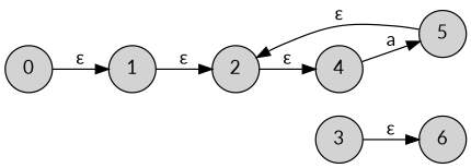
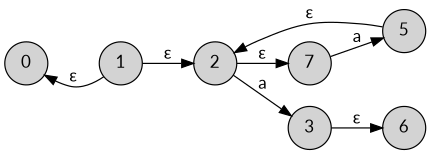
  digraph {
    fontname=Lato
    rankdir=LR
    node [fontname=Lato shape=circle style=filled]
    edge [fontname=Lato]
    n1 [label=0]
    n2 [label=1]
    n3 [label=2]
-   n4 [label=4]
+   n4 [label=7]
    n5 [label=3]
    n6 [label=5]
    n7 [label=6]
-   n1 -> n2 [label="ε"]
+   n2 -> n1 [label="ε"]
    n2 -> n3 [label="ε"]
    n3 -> n4 [label="ε"]
+   n3 -> n5 [label=a]
    n4 -> n6 [label=a]
    n5 -> n7 [label="ε"]
    n6 -> n3 [label="ε"]
  }
